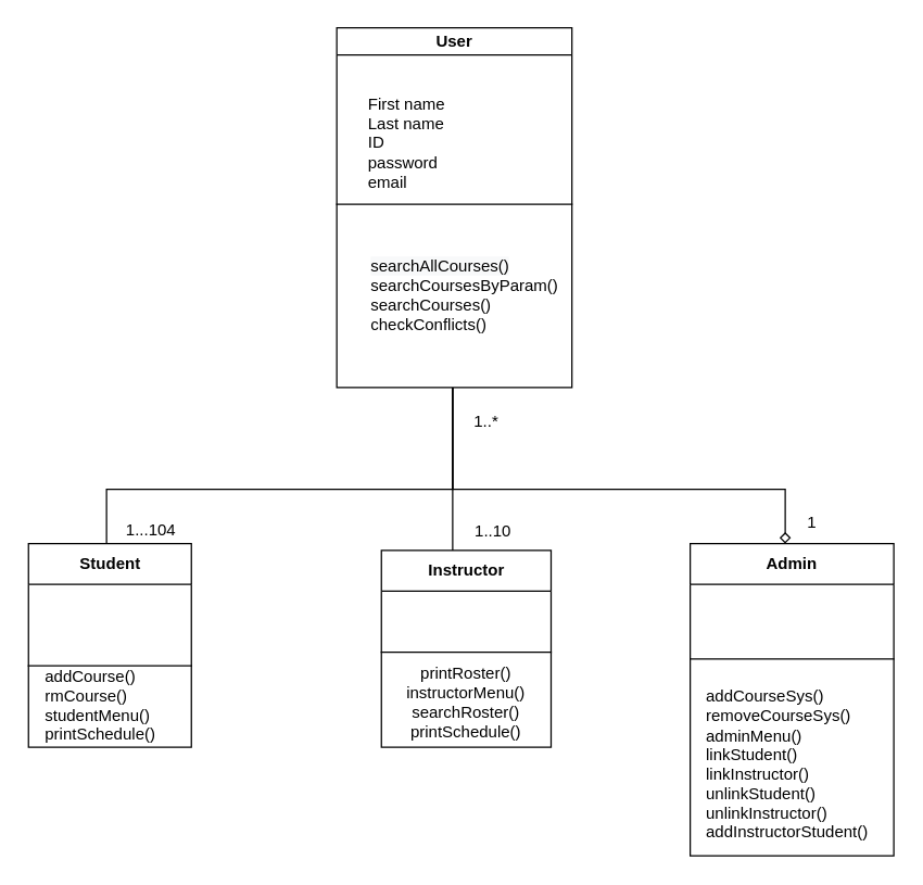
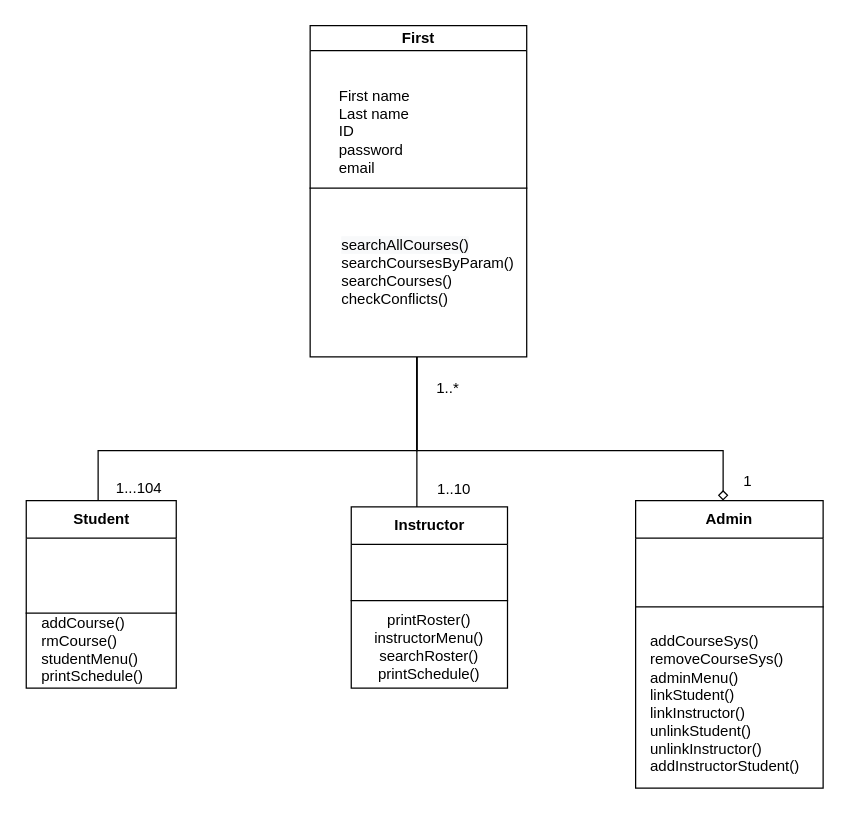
  <mxCell id="0" />
  <mxCell id="1" parent="0" />
  <mxCell id="2" value="First name&amp;nbsp;&lt;br&gt;Last name&lt;br&gt;ID&lt;br&gt;&lt;div&gt;password&lt;br&gt;&lt;/div&gt;&lt;div&gt;email&lt;br&gt;&lt;/div&gt;" style="text;html=1;strokeColor=none;fillColor=none;align=left;verticalAlign=middle;whiteSpace=wrap;rounded=0;" parent="1" vertex="1"><mxGeometry x="269.25" y="80" width="130" height="50" as="geometry" /></mxCell>
  <mxCell id="3" value="&lt;br&gt;&lt;div&gt;&lt;span style=&quot;color: rgb(0 , 0 , 0) ; font-family: &amp;#34;helvetica&amp;#34; ; font-size: 12px ; font-style: normal ; font-weight: 400 ; letter-spacing: normal ; text-indent: 0px ; text-transform: none ; word-spacing: 0px ; background-color: rgb(248 , 249 , 250) ; display: inline ; float: none&quot;&gt;searchAllCourses()&lt;br&gt;&lt;/span&gt;&lt;/div&gt;&lt;div&gt;searchCoursesByParam()&lt;/div&gt;&lt;div&gt;searchCourses()&lt;/div&gt;&lt;div&gt;checkConflicts()&lt;br&gt;&lt;span style=&quot;color: rgb(0 , 0 , 0) ; font-family: &amp;#34;helvetica&amp;#34; ; font-size: 12px ; font-style: normal ; font-weight: 400 ; letter-spacing: normal ; text-indent: 0px ; text-transform: none ; word-spacing: 0px ; background-color: rgb(248 , 249 , 250) ; display: inline ; float: none&quot;&gt;&lt;/span&gt;&lt;/div&gt;&lt;div&gt;&lt;span style=&quot;color: rgb(0 , 0 , 0) ; font-family: &amp;#34;helvetica&amp;#34; ; font-size: 12px ; font-style: normal ; font-weight: 400 ; letter-spacing: normal ; text-indent: 0px ; text-transform: none ; word-spacing: 0px ; background-color: rgb(248 , 249 , 250) ; display: inline ; float: none&quot;&gt;&lt;/span&gt;&lt;/div&gt;" style="text;html=1;strokeColor=none;fillColor=none;align=left;verticalAlign=middle;whiteSpace=wrap;rounded=0;" parent="1" vertex="1"><mxGeometry x="270.5" y="190" width="80" height="40" as="geometry" /></mxCell>
  <mxCell id="4" style="edgeStyle=orthogonalEdgeStyle;rounded=0;orthogonalLoop=1;jettySize=auto;html=1;endArrow=diamond;endFill=0;gradientColor=none;" parent="1" source="21" target="28" edge="1"><mxGeometry relative="1" as="geometry"><Array as="points"><mxPoint x="333" y="360" /><mxPoint x="578" y="360" /></Array></mxGeometry></mxCell>
  <mxCell id="5" style="edgeStyle=orthogonalEdgeStyle;rounded=0;orthogonalLoop=1;jettySize=auto;html=1;endArrow=none;endFill=0;gradientColor=none;" parent="1" source="21" edge="1"><mxGeometry relative="1" as="geometry"><mxPoint x="78" y="400" as="targetPoint" /><Array as="points"><mxPoint x="333" y="360" /><mxPoint x="78" y="360" /></Array></mxGeometry></mxCell>
  <mxCell id="6" style="edgeStyle=orthogonalEdgeStyle;rounded=0;orthogonalLoop=1;jettySize=auto;html=1;entryX=0.448;entryY=0.007;entryDx=0;entryDy=0;entryPerimeter=0;endArrow=none;endFill=0;gradientColor=none;" parent="1" source="21" target="14" edge="1"><mxGeometry relative="1" as="geometry"><Array as="points"><mxPoint x="333" y="355" /><mxPoint x="333" y="355" /></Array></mxGeometry></mxCell>
  <mxCell id="7" value="&lt;br&gt;&lt;div&gt;&lt;br&gt;&lt;/div&gt;&lt;div&gt;addCourse()&lt;/div&gt;&lt;div&gt;rmCourse()&lt;/div&gt;&lt;div&gt;studentMenu()&lt;/div&gt;&lt;div&gt;printSchedule()&lt;br&gt;&lt;/div&gt;" style="text;html=1;strokeColor=none;fillColor=none;align=left;verticalAlign=middle;whiteSpace=wrap;rounded=0;" parent="1" vertex="1"><mxGeometry x="30.5" y="480" width="100" height="50" as="geometry" /></mxCell>
  <mxCell id="8" value="&lt;div&gt;&lt;br&gt;&lt;/div&gt;&lt;div&gt;printRoster()&lt;/div&gt;&lt;div&gt;instructorMenu()&lt;/div&gt;&lt;div&gt;searchRoster()&lt;/div&gt;&lt;div&gt;printSchedule()&lt;br&gt;&lt;/div&gt;" style="text;html=1;strokeColor=none;fillColor=none;align=center;verticalAlign=middle;whiteSpace=wrap;rounded=0;" parent="1" vertex="1"><mxGeometry x="323" y="500" width="40" height="20" as="geometry" /></mxCell>
  <mxCell id="9" value="&lt;div&gt;addCourseSys()&lt;/div&gt;&lt;div&gt;removeCourseSys()&lt;/div&gt;&lt;div&gt;adminMenu()&lt;/div&gt;&lt;div&gt;linkStudent()&lt;/div&gt;&lt;div&gt;linkInstructor()&lt;/div&gt;&lt;div&gt;unlinkStudent()&lt;/div&gt;&lt;div&gt;unlinkInstructor()&lt;/div&gt;&lt;div&gt;addInstructorStudent()&lt;/div&gt;&lt;div&gt;&lt;br&gt;&lt;/div&gt;" style="text;html=1;strokeColor=none;fillColor=none;align=left;verticalAlign=middle;whiteSpace=wrap;rounded=0;" parent="1" vertex="1"><mxGeometry x="518" y="550" width="100" height="40" as="geometry" /></mxCell>
  <mxCell id="10" value="1" style="text;html=1;strokeColor=none;fillColor=none;align=center;verticalAlign=middle;whiteSpace=wrap;rounded=0;" parent="1" vertex="1"><mxGeometry x="578" y="375" width="40" height="20" as="geometry" /></mxCell>
  <mxCell id="11" value="1...104" style="text;html=1;strokeColor=none;fillColor=none;align=center;verticalAlign=middle;whiteSpace=wrap;rounded=0;" parent="1" vertex="1"><mxGeometry x="90.5" y="380" width="40" height="20" as="geometry" /></mxCell>
  <mxCell id="12" value="1..10" style="text;html=1;strokeColor=none;fillColor=none;align=center;verticalAlign=middle;whiteSpace=wrap;rounded=0;" parent="1" vertex="1"><mxGeometry x="343" y="390" width="40" as="geometry" /></mxCell>
  <mxCell id="13" value="1..*" style="text;html=1;strokeColor=none;fillColor=none;align=center;verticalAlign=middle;whiteSpace=wrap;rounded=0;" parent="1" vertex="1"><mxGeometry x="338" y="300" width="40" height="20" as="geometry" /></mxCell>
  <mxCell id="14" value="Instructor" style="shape=table;html=1;whiteSpace=wrap;startSize=30;container=1;collapsible=0;childLayout=tableLayout;fixedRows=1;rowLines=0;fontStyle=1;align=center;columnLines=0;" parent="1" vertex="1"><mxGeometry x="280.5" y="405" width="125" height="145" as="geometry" /></mxCell>
  <mxCell id="15" value="" style="shape=partialRectangle;html=1;whiteSpace=wrap;collapsible=0;dropTarget=0;pointerEvents=0;fillColor=none;top=0;left=0;bottom=1;right=0;points=[[0,0.5],[1,0.5]];portConstraint=eastwest;gradientColor=none;" parent="14" vertex="1"><mxGeometry y="30" width="125" height="45" as="geometry" /></mxCell>
  <mxCell id="16" value="" style="shape=partialRectangle;html=1;whiteSpace=wrap;connectable=0;fillColor=none;top=0;left=0;bottom=0;right=0;overflow=hidden;gradientColor=none;" parent="15" vertex="1"><mxGeometry width="75" height="45" as="geometry" /></mxCell>
  <mxCell id="17" value="" style="shape=partialRectangle;html=1;whiteSpace=wrap;connectable=0;fillColor=none;top=0;left=0;bottom=0;right=0;align=left;spacingLeft=6;overflow=hidden;allowArrows=1;gradientColor=none;" parent="15" vertex="1"><mxGeometry x="75" width="50" height="45" as="geometry" /></mxCell>
  <mxCell id="18" value="" style="shape=partialRectangle;html=1;whiteSpace=wrap;collapsible=0;dropTarget=0;pointerEvents=0;fillColor=none;top=0;left=0;bottom=0;right=0;points=[[0,0.5],[1,0.5]];portConstraint=eastwest;gradientColor=none;" parent="14" vertex="1"><mxGeometry y="75" width="125" height="30" as="geometry" /></mxCell>
  <mxCell id="19" value="" style="shape=partialRectangle;html=1;whiteSpace=wrap;connectable=0;fillColor=none;top=0;left=0;bottom=0;right=0;overflow=hidden;align=left;gradientColor=none;" parent="18" vertex="1"><mxGeometry width="75" height="30" as="geometry" /></mxCell>
  <mxCell id="20" value="" style="shape=partialRectangle;html=1;whiteSpace=wrap;connectable=0;fillColor=none;top=0;left=0;bottom=0;right=0;align=left;spacingLeft=6;overflow=hidden;gradientColor=none;" parent="18" vertex="1"><mxGeometry x="75" width="50" height="30" as="geometry" /></mxCell>
- <mxCell id="21" value="User" style="shape=table;html=1;whiteSpace=wrap;startSize=20;container=1;collapsible=0;childLayout=tableLayout;fixedRows=1;rowLines=0;fontStyle=1;align=center;columnLines=0;" parent="1" vertex="1"><mxGeometry x="247.62" y="20" width="173.25" height="265" as="geometry" /></mxCell>
+ <mxCell id="21" value="First" style="shape=table;html=1;whiteSpace=wrap;startSize=20;container=1;collapsible=0;childLayout=tableLayout;fixedRows=1;rowLines=0;fontStyle=1;align=center;columnLines=0;" parent="1" vertex="1"><mxGeometry x="247.62" y="20" width="173.25" height="265" as="geometry" /></mxCell>
  <mxCell id="22" value="" style="shape=partialRectangle;html=1;whiteSpace=wrap;collapsible=0;dropTarget=0;pointerEvents=0;fillColor=none;top=0;left=0;bottom=1;right=0;points=[[0,0.5],[1,0.5]];portConstraint=eastwest;gradientColor=none;" parent="21" vertex="1"><mxGeometry y="20" width="173.25" height="110" as="geometry" /></mxCell>
  <mxCell id="23" value="" style="shape=partialRectangle;html=1;whiteSpace=wrap;connectable=0;fillColor=none;top=0;left=0;bottom=0;right=0;overflow=hidden;" parent="22" vertex="1"><mxGeometry width="20" height="110" as="geometry" /></mxCell>
  <mxCell id="24" value="" style="shape=partialRectangle;html=1;whiteSpace=wrap;connectable=0;fillColor=none;top=0;left=0;bottom=0;right=0;align=left;spacingLeft=6;overflow=hidden;allowArrows=1;gradientColor=none;" parent="22" vertex="1"><mxGeometry x="20" width="153" height="110" as="geometry" /></mxCell>
  <mxCell id="25" value="" style="shape=partialRectangle;html=1;whiteSpace=wrap;collapsible=0;dropTarget=0;pointerEvents=0;fillColor=none;top=0;left=0;bottom=0;right=0;points=[[0,0.5],[1,0.5]];portConstraint=eastwest;gradientColor=none;" parent="21" vertex="1"><mxGeometry y="130" width="173.25" height="120" as="geometry" /></mxCell>
  <mxCell id="26" value="" style="shape=partialRectangle;html=1;whiteSpace=wrap;connectable=0;fillColor=none;top=0;left=0;bottom=0;right=0;overflow=hidden;align=left;" parent="25" vertex="1"><mxGeometry width="20" height="120" as="geometry" /></mxCell>
  <mxCell id="27" value="" style="shape=partialRectangle;html=1;whiteSpace=wrap;connectable=0;fillColor=none;top=0;left=0;bottom=0;right=0;align=left;spacingLeft=6;overflow=hidden;gradientColor=none;" parent="25" vertex="1"><mxGeometry x="20" width="153" height="120" as="geometry" /></mxCell>
  <mxCell id="28" value="Admin" style="shape=table;html=1;whiteSpace=wrap;startSize=30;container=1;collapsible=0;childLayout=tableLayout;fixedRows=1;rowLines=0;fontStyle=1;align=center;columnLines=0;" parent="1" vertex="1"><mxGeometry x="508" y="400" width="150" height="230" as="geometry" /></mxCell>
  <mxCell id="29" value="" style="shape=partialRectangle;html=1;whiteSpace=wrap;collapsible=0;dropTarget=0;pointerEvents=0;fillColor=none;top=0;left=0;bottom=1;right=0;points=[[0,0.5],[1,0.5]];portConstraint=eastwest;" parent="28" vertex="1"><mxGeometry y="30" width="150" height="55" as="geometry" /></mxCell>
  <mxCell id="30" value="" style="shape=partialRectangle;html=1;whiteSpace=wrap;connectable=0;fillColor=none;top=0;left=0;bottom=0;right=0;overflow=hidden;" parent="29" vertex="1"><mxGeometry width="118" height="55" as="geometry" /></mxCell>
  <mxCell id="31" value="" style="shape=partialRectangle;html=1;whiteSpace=wrap;connectable=0;fillColor=none;top=0;left=0;bottom=0;right=0;align=left;spacingLeft=6;overflow=hidden;allowArrows=1;gradientColor=none;" parent="29" vertex="1"><mxGeometry x="118" width="32" height="55" as="geometry" /></mxCell>
  <mxCell id="32" value="" style="shape=partialRectangle;html=1;whiteSpace=wrap;collapsible=0;dropTarget=0;pointerEvents=0;fillColor=none;top=0;left=0;bottom=0;right=0;points=[[0,0.5],[1,0.5]];portConstraint=eastwest;gradientColor=none;" parent="28" vertex="1"><mxGeometry y="85" width="150" height="80" as="geometry" /></mxCell>
  <mxCell id="33" value="" style="shape=partialRectangle;html=1;whiteSpace=wrap;connectable=0;fillColor=none;top=0;left=0;bottom=0;right=0;overflow=hidden;align=left;gradientColor=none;" parent="32" vertex="1"><mxGeometry width="118" height="80" as="geometry" /></mxCell>
  <mxCell id="34" value="" style="shape=partialRectangle;html=1;whiteSpace=wrap;connectable=0;fillColor=none;top=0;left=0;bottom=0;right=0;align=left;spacingLeft=6;overflow=hidden;gradientColor=none;" parent="32" vertex="1"><mxGeometry x="118" width="32" height="80" as="geometry" /></mxCell>
  <mxCell id="35" value="Student" style="shape=table;html=1;whiteSpace=wrap;startSize=30;container=1;collapsible=0;childLayout=tableLayout;fixedRows=1;rowLines=0;fontStyle=1;align=center;columnLines=0;" parent="1" vertex="1"><mxGeometry x="20.5" y="400" width="120" height="150" as="geometry" /></mxCell>
  <mxCell id="36" value="" style="shape=partialRectangle;html=1;whiteSpace=wrap;collapsible=0;dropTarget=0;pointerEvents=0;fillColor=none;top=0;left=0;bottom=1;right=0;points=[[0,0.5],[1,0.5]];portConstraint=eastwest;gradientColor=none;" parent="35" vertex="1"><mxGeometry y="30" width="120" height="60" as="geometry" /></mxCell>
  <mxCell id="37" value="" style="shape=partialRectangle;html=1;whiteSpace=wrap;connectable=0;fillColor=none;top=0;left=0;bottom=0;right=0;overflow=hidden;" parent="36" vertex="1"><mxGeometry width="30" height="60" as="geometry" /></mxCell>
  <mxCell id="38" value="" style="shape=partialRectangle;html=1;whiteSpace=wrap;connectable=0;fillColor=none;top=0;left=0;bottom=0;right=0;align=left;spacingLeft=6;overflow=hidden;allowArrows=1;gradientColor=none;" parent="36" vertex="1"><mxGeometry x="30" width="90" height="60" as="geometry" /></mxCell>
  <mxCell id="39" value="" style="shape=partialRectangle;html=1;whiteSpace=wrap;collapsible=0;dropTarget=0;pointerEvents=0;fillColor=none;top=0;left=0;bottom=0;right=0;points=[[0,0.5],[1,0.5]];portConstraint=eastwest;gradientColor=none;" parent="35" vertex="1"><mxGeometry y="90" width="120" height="40" as="geometry" /></mxCell>
  <mxCell id="40" value="&lt;div&gt;&lt;br&gt;&lt;/div&gt;&lt;div&gt;&lt;br&gt;&lt;/div&gt;" style="shape=partialRectangle;html=1;whiteSpace=wrap;connectable=0;fillColor=none;top=0;left=0;bottom=0;right=0;overflow=hidden;align=left;gradientColor=none;" parent="39" vertex="1"><mxGeometry width="30" height="40" as="geometry" /></mxCell>
  <mxCell id="41" value="" style="shape=partialRectangle;html=1;whiteSpace=wrap;connectable=0;fillColor=none;top=0;left=0;bottom=0;right=0;align=left;spacingLeft=6;overflow=hidden;gradientColor=none;" parent="39" vertex="1"><mxGeometry x="30" width="90" height="40" as="geometry" /></mxCell>
